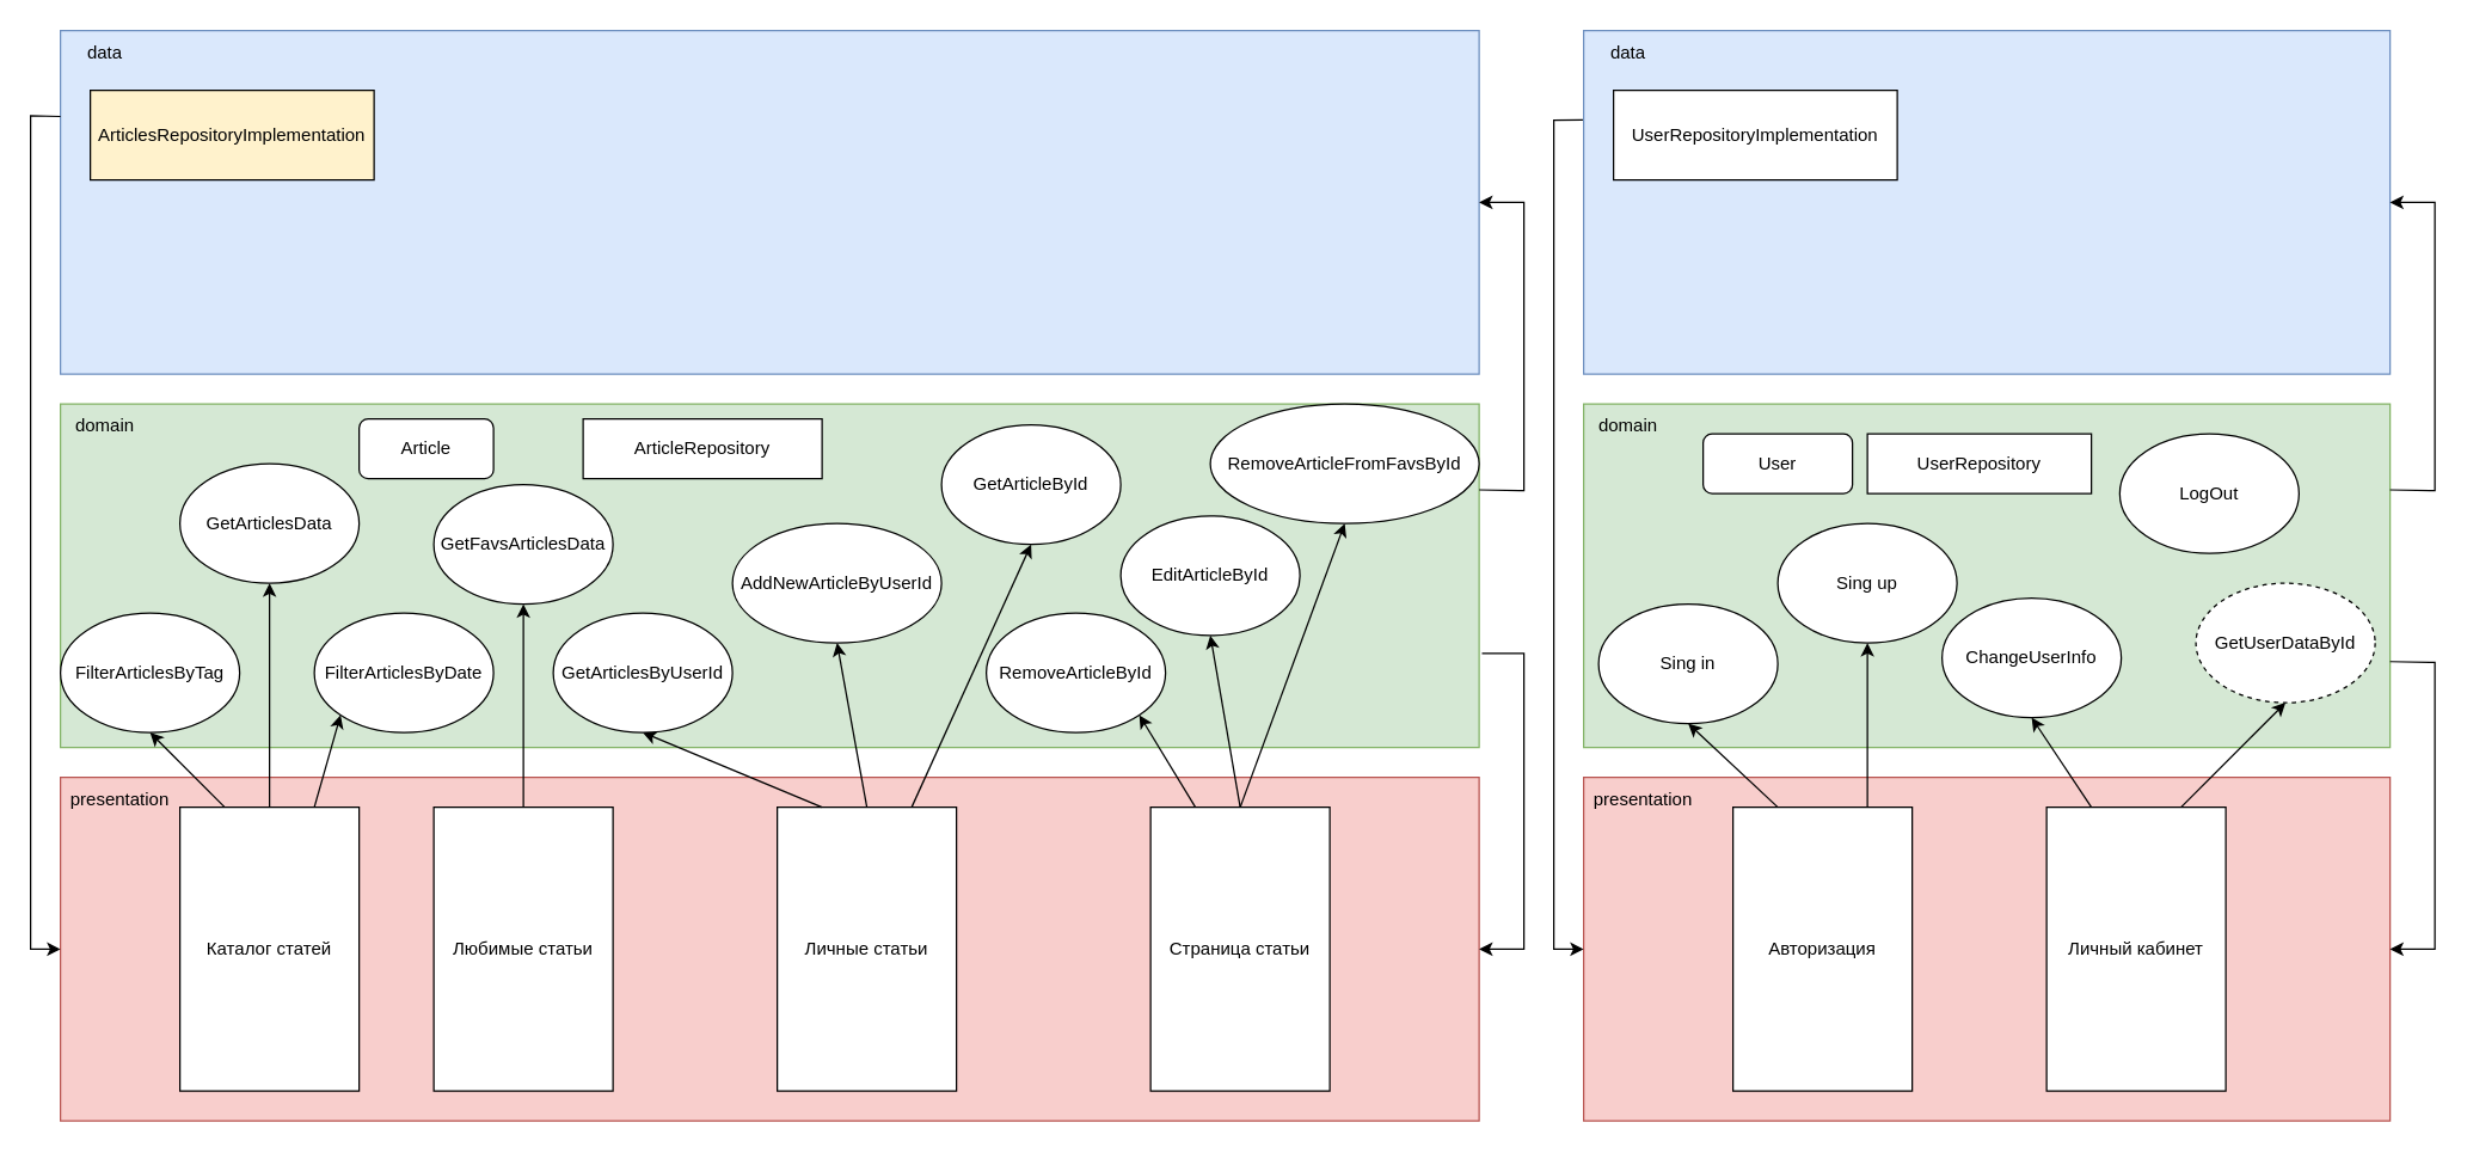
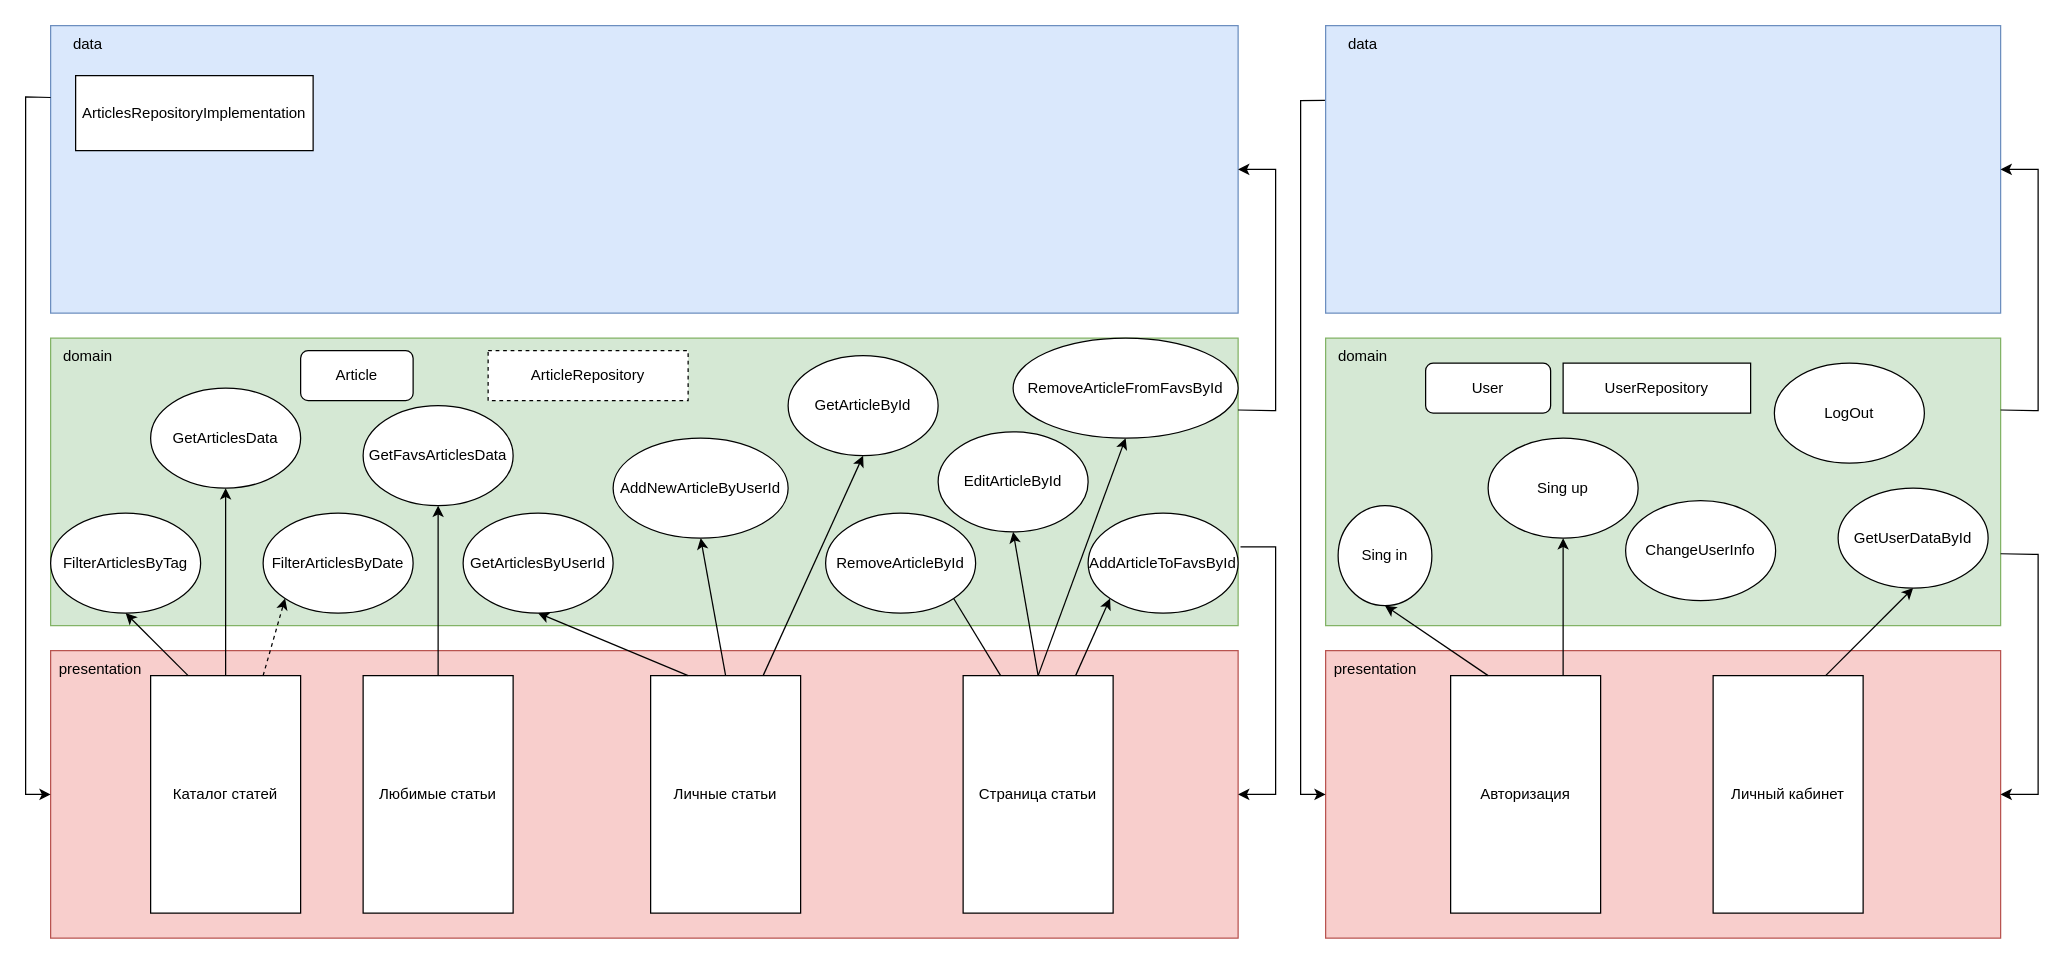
  <mxCell id="0" />
  <mxCell id="1" parent="0" />
  <mxCell id="2" value="" style="rounded=0;whiteSpace=wrap;html=1;fillColor=#f8cecc;strokeColor=#b85450;" vertex="1" parent="1"><mxGeometry x="40" y="520" width="950" height="230" as="geometry" /></mxCell>
  <mxCell id="3" value="" style="rounded=0;whiteSpace=wrap;html=1;fillColor=#f8cecc;strokeColor=#b85450;" vertex="1" parent="1"><mxGeometry x="1060" y="520" width="540" height="230" as="geometry" /></mxCell>
  <mxCell id="4" value="" style="rounded=0;whiteSpace=wrap;html=1;fillColor=#d5e8d4;strokeColor=#82b366;" vertex="1" parent="1"><mxGeometry x="40" y="270" width="950" height="230" as="geometry" /></mxCell>
  <mxCell id="5" value="" style="rounded=0;whiteSpace=wrap;html=1;fillColor=#dae8fc;strokeColor=#6c8ebf;" vertex="1" parent="1"><mxGeometry x="40" y="20" width="950" height="230" as="geometry" /></mxCell>
  <mxCell id="6" value="" style="rounded=0;whiteSpace=wrap;html=1;fillColor=#d5e8d4;strokeColor=#82b366;" vertex="1" parent="1"><mxGeometry x="1060" y="270" width="540" height="230" as="geometry" /></mxCell>
  <mxCell id="7" value="" style="rounded=0;whiteSpace=wrap;html=1;fillColor=#dae8fc;strokeColor=#6c8ebf;" vertex="1" parent="1"><mxGeometry x="1060" y="20" width="540" height="230" as="geometry" /></mxCell>
  <mxCell id="8" value="Каталог статей" style="rounded=0;whiteSpace=wrap;html=1;" vertex="1" parent="1"><mxGeometry x="120" y="540" width="120" height="190" as="geometry" /></mxCell>
  <mxCell id="9" value="FilterArticlesByTag" style="ellipse;whiteSpace=wrap;html=1;" vertex="1" parent="1"><mxGeometry x="40" y="410" width="120" height="80" as="geometry" /></mxCell>
  <mxCell id="10" value="" style="endArrow=classic;html=1;rounded=0;exitX=0.25;exitY=0;exitDx=0;exitDy=0;entryX=0.5;entryY=1;entryDx=0;entryDy=0;" edge="1" parent="1" source="8" target="9"><mxGeometry width="50" height="50" relative="1" as="geometry"><mxPoint y="440" as="sourcePoint" x="250" /><mxPoint x="300" y="390" as="targetPoint" /></mxGeometry></mxCell>
  <mxCell id="11" value="FilterArticlesByDate" style="ellipse;whiteSpace=wrap;html=1;" vertex="1" parent="1"><mxGeometry x="210" y="410" width="120" height="80" as="geometry" /></mxCell>
- <mxCell id="12" value="" style="endArrow=classic;html=1;rounded=0;exitX=0.75;exitY=0;exitDx=0;exitDy=0;entryX=0;entryY=1;entryDx=0;entryDy=0;" edge="1" parent="1" target="11" source="8"><mxGeometry width="50" height="50" relative="1" as="geometry"><mxPoint x="360" y="520" as="sourcePoint" /><mxPoint x="480" y="370" as="targetPoint" /></mxGeometry></mxCell>
+ <mxCell id="12" value="" style="endArrow=classic;html=1;rounded=0;exitX=0.75;exitY=0;exitDx=0;exitDy=0;entryX=0;entryY=1;entryDx=0;entryDy=0;dashed=1;" edge="1" parent="1" target="11" source="8"><mxGeometry width="50" height="50" relative="1" as="geometry"><mxPoint x="360" y="520" as="sourcePoint" /><mxPoint x="480" y="370" as="targetPoint" /></mxGeometry></mxCell>
  <mxCell id="13" value="GetArticlesData" style="ellipse;whiteSpace=wrap;html=1;" vertex="1" parent="1"><mxGeometry x="120" y="310" width="120" height="80" as="geometry" /></mxCell>
  <mxCell id="14" value="" style="endArrow=classic;html=1;rounded=0;exitX=0.5;exitY=0;exitDx=0;exitDy=0;entryX=0.5;entryY=1;entryDx=0;entryDy=0;" edge="1" parent="1" target="13" source="8"><mxGeometry width="50" height="50" relative="1" as="geometry"><mxPoint x="160" y="450" as="sourcePoint" /><mxPoint x="430" y="280" as="targetPoint" /></mxGeometry></mxCell>
  <mxCell id="15" value="Любимые статьи" style="rounded=0;whiteSpace=wrap;html=1;" vertex="1" parent="1"><mxGeometry x="290" y="540" width="120" height="190" as="geometry" /></mxCell>
  <mxCell id="16" value="GetFavsArticlesData" style="ellipse;whiteSpace=wrap;html=1;" vertex="1" parent="1"><mxGeometry x="290" y="324" width="120" height="80" as="geometry" /></mxCell>
  <mxCell id="17" value="" style="endArrow=classic;html=1;rounded=0;entryX=0.5;entryY=1;entryDx=0;entryDy=0;exitX=0.5;exitY=0;exitDx=0;exitDy=0;" edge="1" parent="1" source="15" target="16"><mxGeometry width="50" height="50" relative="1" as="geometry"><mxPoint x="730" y="500" as="sourcePoint" /><mxPoint x="780" y="450" as="targetPoint" /></mxGeometry></mxCell>
  <mxCell id="18" value="Личные статьи" style="rounded=0;whiteSpace=wrap;html=1;" vertex="1" parent="1"><mxGeometry x="520" y="540" width="120" height="190" as="geometry" /></mxCell>
  <mxCell id="19" value="" style="endArrow=classic;html=1;rounded=0;entryX=0.5;entryY=1;entryDx=0;entryDy=0;exitX=0.25;exitY=0;exitDx=0;exitDy=0;" edge="1" parent="1" source="18" target="20"><mxGeometry width="50" height="50" relative="1" as="geometry"><mxPoint x="490" y="540" as="sourcePoint" /><mxPoint x="490" y="404" as="targetPoint" /></mxGeometry></mxCell>
  <mxCell id="20" value="GetArticlesByUserId" style="ellipse;whiteSpace=wrap;html=1;" vertex="1" parent="1"><mxGeometry x="370" y="410" width="120" height="80" as="geometry" /></mxCell>
  <mxCell id="21" value="" style="endArrow=classic;html=1;rounded=0;entryX=0.5;entryY=1;entryDx=0;entryDy=0;exitX=0.75;exitY=0;exitDx=0;exitDy=0;" edge="1" parent="1" target="22" source="18"><mxGeometry width="50" height="50" relative="1" as="geometry"><mxPoint x="520" y="530" as="sourcePoint" /><mxPoint x="650" y="390" as="targetPoint" /></mxGeometry></mxCell>
  <mxCell id="22" value="GetArticleById" style="ellipse;whiteSpace=wrap;html=1;" vertex="1" parent="1"><mxGeometry x="630" y="284" width="120" height="80" as="geometry" /></mxCell>
  <mxCell id="23" value="Страница статьи" style="rounded=0;whiteSpace=wrap;html=1;" vertex="1" parent="1"><mxGeometry x="770" y="540" width="120" height="190" as="geometry" /></mxCell>
+ <mxCell id="24" value="" style="endArrow=classic;html=1;rounded=0;entryX=0;entryY=1;entryDx=0;entryDy=0;exitX=0.75;exitY=0;exitDx=0;exitDy=0;" edge="1" parent="1" target="25" source="23"><mxGeometry width="50" height="50" relative="1" as="geometry"><mxPoint x="710" y="490" as="sourcePoint" /><mxPoint x="720" y="354" as="targetPoint" /></mxGeometry></mxCell>
+ <mxCell id="25" value="AddArticleToFavsById" style="ellipse;whiteSpace=wrap;html=1;" vertex="1" parent="1"><mxGeometry x="870" y="410" width="120" height="80" as="geometry" /></mxCell>
  <mxCell id="26" value="" style="endArrow=classic;html=1;rounded=0;entryX=0.5;entryY=1;entryDx=0;entryDy=0;exitX=0.5;exitY=0;exitDx=0;exitDy=0;" edge="1" parent="1" target="27" source="18"><mxGeometry width="50" height="50" relative="1" as="geometry"><mxPoint x="550" y="550" as="sourcePoint" /><mxPoint x="660" y="400" as="targetPoint" /></mxGeometry></mxCell>
  <mxCell id="27" value="AddNewArticleByUserId" style="ellipse;whiteSpace=wrap;html=1;" vertex="1" parent="1"><mxGeometry x="490" y="350" width="140" height="80" as="geometry" /></mxCell>
  <mxCell id="28" value="" style="endArrow=classic;html=1;rounded=0;entryX=0.5;entryY=1;entryDx=0;entryDy=0;exitX=0.5;exitY=0;exitDx=0;exitDy=0;" edge="1" parent="1" target="29" source="23"><mxGeometry width="50" height="50" relative="1" as="geometry"><mxPoint x="670" y="429" as="sourcePoint" /><mxPoint x="690" y="243" as="targetPoint" /></mxGeometry></mxCell>
  <mxCell id="29" value="RemoveArticleFromFavsById" style="ellipse;whiteSpace=wrap;html=1;" vertex="1" parent="1"><mxGeometry x="810" y="270" width="180" height="80" as="geometry" /></mxCell>
  <mxCell id="30" value="" style="endArrow=classic;html=1;rounded=0;entryX=0.5;entryY=1;entryDx=0;entryDy=0;exitX=0.5;exitY=0;exitDx=0;exitDy=0;" edge="1" parent="1" target="31" source="23"><mxGeometry width="50" height="50" relative="1" as="geometry"><mxPoint x="740" y="490" as="sourcePoint" /><mxPoint x="510" y="248" as="targetPoint" /></mxGeometry></mxCell>
  <mxCell id="31" value="EditArticleById" style="ellipse;whiteSpace=wrap;html=1;" vertex="1" parent="1"><mxGeometry x="750" y="345" width="120" height="80" as="geometry" /></mxCell>
- <mxCell id="32" value="" style="endArrow=classic;html=1;rounded=0;entryX=1;entryY=1;entryDx=0;entryDy=0;exitX=0.25;exitY=0;exitDx=0;exitDy=0;" edge="1" parent="1" target="33" source="23"><mxGeometry width="50" height="50" relative="1" as="geometry"><mxPoint x="810" y="560" as="sourcePoint" /><mxPoint x="520" y="258" as="targetPoint" /></mxGeometry></mxCell>
+ <mxCell id="32" value="" style="endArrow=none;html=1;rounded=0;entryX=1;entryY=1;entryDx=0;entryDy=0;exitX=0.25;exitY=0;exitDx=0;exitDy=0;" edge="1" parent="1" target="33" source="23"><mxGeometry width="50" height="50" relative="1" as="geometry"><mxPoint x="810" y="560" as="sourcePoint" /><mxPoint x="520" y="258" as="targetPoint" /></mxGeometry></mxCell>
  <mxCell id="33" value="RemoveArticleById" style="ellipse;whiteSpace=wrap;html=1;" vertex="1" parent="1"><mxGeometry x="660" y="410" width="120" height="80" as="geometry" /></mxCell>
  <mxCell id="34" value="domain" style="text;html=1;align=center;verticalAlign=middle;whiteSpace=wrap;rounded=0;" vertex="1" parent="1"><mxGeometry x="40" y="270" width="60" height="30" as="geometry" /></mxCell>
  <mxCell id="35" value="domain" style="text;html=1;align=center;verticalAlign=middle;whiteSpace=wrap;rounded=0;" vertex="1" parent="1"><mxGeometry x="1060" y="270" width="60" height="30" as="geometry" /></mxCell>
  <mxCell id="36" value="data" style="text;html=1;align=center;verticalAlign=middle;whiteSpace=wrap;rounded=0;" vertex="1" parent="1"><mxGeometry x="40" y="20" width="60" height="30" as="geometry" /></mxCell>
  <mxCell id="37" value="data" style="text;html=1;align=center;verticalAlign=middle;whiteSpace=wrap;rounded=0;" vertex="1" parent="1"><mxGeometry x="1060" y="20" width="60" height="30" as="geometry" /></mxCell>
  <mxCell id="38" value="presentation" style="text;html=1;align=center;verticalAlign=middle;whiteSpace=wrap;rounded=0;" vertex="1" parent="1"><mxGeometry x="50" y="520" width="60" height="30" as="geometry" /></mxCell>
  <mxCell id="39" value="presentation" style="text;html=1;align=center;verticalAlign=middle;whiteSpace=wrap;rounded=0;" vertex="1" parent="1"><mxGeometry x="1070" y="520" width="60" height="30" as="geometry" /></mxCell>
- <mxCell id="40" value="ArticlesRepositoryImplementation" style="rounded=0;whiteSpace=wrap;html=1;fillColor=#fff2cc;" vertex="1" parent="1"><mxGeometry x="60" y="60" width="190" height="60" as="geometry" /></mxCell>
+ <mxCell id="40" value="ArticlesRepositoryImplementation" style="rounded=0;whiteSpace=wrap;html=1;" vertex="1" parent="1"><mxGeometry x="60" y="60" width="190" height="60" as="geometry" /></mxCell>
  <mxCell id="41" value="Article" style="rounded=1;whiteSpace=wrap;html=1;" vertex="1" parent="1"><mxGeometry x="240" y="280" width="90" height="40" as="geometry" /></mxCell>
- <mxCell id="42" value="ArticleRepository" style="rounded=0;whiteSpace=wrap;html=1;" vertex="1" parent="1"><mxGeometry x="390" y="280" width="160" height="40" as="geometry" /></mxCell>
+ <mxCell id="42" value="ArticleRepository" style="rounded=0;whiteSpace=wrap;html=1;dashed=1;" vertex="1" parent="1"><mxGeometry x="390" y="280" width="160" height="40" as="geometry" /></mxCell>
  <mxCell id="43" value="" style="endArrow=classic;html=1;rounded=0;entryX=1;entryY=0.5;entryDx=0;entryDy=0;exitX=1.002;exitY=0.726;exitDx=0;exitDy=0;exitPerimeter=0;" edge="1" parent="1" source="4" target="2"><mxGeometry width="50" height="50" relative="1" as="geometry"><mxPoint x="850" y="420" as="sourcePoint" /><mxPoint x="900" y="370" as="targetPoint" /><Array as="points"><mxPoint x="1020" y="437" /><mxPoint x="1020" y="635" /></Array></mxGeometry></mxCell>
  <mxCell id="44" value="" style="endArrow=classic;html=1;rounded=0;entryX=1;entryY=0.5;entryDx=0;entryDy=0;exitX=1;exitY=0.25;exitDx=0;exitDy=0;" edge="1" parent="1" source="4" target="5"><mxGeometry width="50" height="50" relative="1" as="geometry"><mxPoint x="850" y="420" as="sourcePoint" /><mxPoint x="900" y="370" as="targetPoint" /><Array as="points"><mxPoint x="1020" y="328" /><mxPoint x="1020" y="135" /></Array></mxGeometry></mxCell>
  <mxCell id="45" value="" style="endArrow=classic;html=1;rounded=0;exitX=0;exitY=0.25;exitDx=0;exitDy=0;entryX=0;entryY=0.5;entryDx=0;entryDy=0;" edge="1" parent="1" source="5" target="2"><mxGeometry width="50" height="50" relative="1" as="geometry"><mxPoint x="580" y="420" as="sourcePoint" /><mxPoint x="20" y="650" as="targetPoint" /><Array as="points"><mxPoint x="20" y="77" /><mxPoint x="20" y="635" /></Array></mxGeometry></mxCell>
  <mxCell id="46" value="Авторизация&lt;span style=&quot;color: rgba(0, 0, 0, 0); font-family: monospace; font-size: 0px; text-align: start; text-wrap: nowrap;&quot;&gt;%3CmxGraphModel%3E%3Croot%3E%3CmxCell%20id%3D%220%22%2F%3E%3CmxCell%20id%3D%221%22%20parent%3D%220%22%2F%3E%3CmxCell%20id%3D%222%22%20value%3D%22%D0%A1%D1%82%D1%80%D0%B0%D0%BD%D0%B8%D1%86%D0%B0%20%D1%81%D1%82%D0%B0%D1%82%D1%8C%D0%B8%22%20style%3D%22rounded%3D0%3BwhiteSpace%3Dwrap%3Bhtml%3D1%3B%22%20vertex%3D%221%22%20parent%3D%221%22%3E%3CmxGeometry%20x%3D%22520%22%20y%3D%22590%22%20width%3D%22120%22%20height%3D%22190%22%20as%3D%22geometry%22%2F%3E%3C%2FmxCell%3E%3C%2Froot%3E%3C%2FmxGraphModel%3E&lt;/span&gt;" style="rounded=0;whiteSpace=wrap;html=1;" vertex="1" parent="1"><mxGeometry x="1160" y="540" width="120" height="190" as="geometry" /></mxCell>
  <mxCell id="47" value="Личный кабинет" style="rounded=0;whiteSpace=wrap;html=1;" vertex="1" parent="1"><mxGeometry x="1370" y="540" width="120" height="190" as="geometry" /></mxCell>
  <mxCell id="48" value="" style="endArrow=classic;html=1;rounded=0;entryX=0.5;entryY=1;entryDx=0;entryDy=0;exitX=0.75;exitY=0;exitDx=0;exitDy=0;" edge="1" parent="1" target="49" source="47"><mxGeometry width="50" height="50" relative="1" as="geometry"><mxPoint x="1510" y="510" as="sourcePoint" /><mxPoint x="1230" y="228" as="targetPoint" /></mxGeometry></mxCell>
- <mxCell id="49" value="GetUserDataById" style="ellipse;whiteSpace=wrap;html=1;dashed=1;" vertex="1" parent="1"><mxGeometry x="1470" y="390" width="120" height="80" as="geometry" /></mxCell>
+ <mxCell id="49" value="GetUserDataById" style="ellipse;whiteSpace=wrap;html=1;" vertex="1" parent="1"><mxGeometry x="1470" y="390" width="120" height="80" as="geometry" /></mxCell>
  <mxCell id="50" value="LogOut" style="ellipse;whiteSpace=wrap;html=1;" vertex="1" parent="1"><mxGeometry x="1419" y="290" width="120" height="80" as="geometry" /></mxCell>
  <mxCell id="51" value="ChangeUserInfo" style="ellipse;whiteSpace=wrap;html=1;" vertex="1" parent="1"><mxGeometry x="1300" y="400" width="120" height="80" as="geometry" /></mxCell>
- <mxCell id="52" value="" style="endArrow=classic;html=1;rounded=0;exitX=0.25;exitY=0;exitDx=0;exitDy=0;entryX=0.5;entryY=1;entryDx=0;entryDy=0;" edge="1" parent="1" source="47" target="51"><mxGeometry width="50" height="50" relative="1" as="geometry"><mxPoint x="1440" y="550" as="sourcePoint" /><mxPoint x="1440" y="400" as="targetPoint" /></mxGeometry></mxCell>
- <mxCell id="53" value="Sing in" style="ellipse;whiteSpace=wrap;html=1;" vertex="1" parent="1"><mxGeometry x="1070" y="404" width="120" height="80" as="geometry" /></mxCell>
+ <mxCell id="53" value="Sing in" style="ellipse;whiteSpace=wrap;html=1;" vertex="1" parent="1"><mxGeometry x="1070" y="404" width="75" height="80" as="geometry" /></mxCell>
  <mxCell id="54" value="" style="endArrow=classic;html=1;rounded=0;exitX=0.25;exitY=0;exitDx=0;exitDy=0;entryX=0.5;entryY=1;entryDx=0;entryDy=0;" edge="1" parent="1" target="53" source="46"><mxGeometry width="50" height="50" relative="1" as="geometry"><mxPoint x="1180" y="530" as="sourcePoint" /><mxPoint x="1220" y="390" as="targetPoint" /></mxGeometry></mxCell>
  <mxCell id="55" value="Sing up" style="ellipse;whiteSpace=wrap;html=1;" vertex="1" parent="1"><mxGeometry x="1190" y="350" width="120" height="80" as="geometry" /></mxCell>
  <mxCell id="56" value="" style="endArrow=classic;html=1;rounded=0;exitX=0.75;exitY=0;exitDx=0;exitDy=0;entryX=0.5;entryY=1;entryDx=0;entryDy=0;" edge="1" parent="1" target="55" source="46"><mxGeometry width="50" height="50" relative="1" as="geometry"><mxPoint x="1250" y="465" as="sourcePoint" /><mxPoint x="1340" y="325" as="targetPoint" /></mxGeometry></mxCell>
- <mxCell id="57" value="UserRepositoryImplementation" style="rounded=0;whiteSpace=wrap;html=1;" vertex="1" parent="1"><mxGeometry x="1080" y="60" width="190" height="60" as="geometry" /></mxCell>
  <mxCell id="58" value="User" style="rounded=1;whiteSpace=wrap;html=1;" vertex="1" parent="1"><mxGeometry x="1140" y="290" width="100" height="40" as="geometry" /></mxCell>
  <mxCell id="59" value="UserRepository" style="rounded=0;whiteSpace=wrap;html=1;" vertex="1" parent="1"><mxGeometry x="1250" y="290" width="150" height="40" as="geometry" /></mxCell>
  <mxCell id="60" value="" style="endArrow=classic;html=1;rounded=0;entryX=1;entryY=0.5;entryDx=0;entryDy=0;exitX=1;exitY=0.25;exitDx=0;exitDy=0;" edge="1" parent="1" source="6" target="7"><mxGeometry width="50" height="50" relative="1" as="geometry"><mxPoint x="1610" y="324" as="sourcePoint" /><mxPoint x="1610" y="131" as="targetPoint" /><Array as="points"><mxPoint x="1630" y="328" /><mxPoint x="1630" y="135" /></Array></mxGeometry></mxCell>
  <mxCell id="61" value="" style="endArrow=classic;html=1;rounded=0;entryX=1;entryY=0.5;entryDx=0;entryDy=0;exitX=1;exitY=0.75;exitDx=0;exitDy=0;" edge="1" parent="1" source="6" target="3"><mxGeometry width="50" height="50" relative="1" as="geometry"><mxPoint x="1642" y="420" as="sourcePoint" /><mxPoint x="1640" y="618" as="targetPoint" /><Array as="points"><mxPoint x="1630" y="443" /><mxPoint x="1630" y="635" /></Array></mxGeometry></mxCell>
  <mxCell id="62" value="" style="endArrow=classic;html=1;rounded=0;exitX=-0.001;exitY=0.26;exitDx=0;exitDy=0;entryX=0;entryY=0.5;entryDx=0;entryDy=0;exitPerimeter=0;" edge="1" parent="1" source="7" target="3"><mxGeometry width="50" height="50" relative="1" as="geometry"><mxPoint x="1060" y="80" as="sourcePoint" /><mxPoint x="1060" y="638" as="targetPoint" /><Array as="points"><mxPoint x="1040" y="80" /><mxPoint x="1040" y="635" /></Array></mxGeometry></mxCell>
